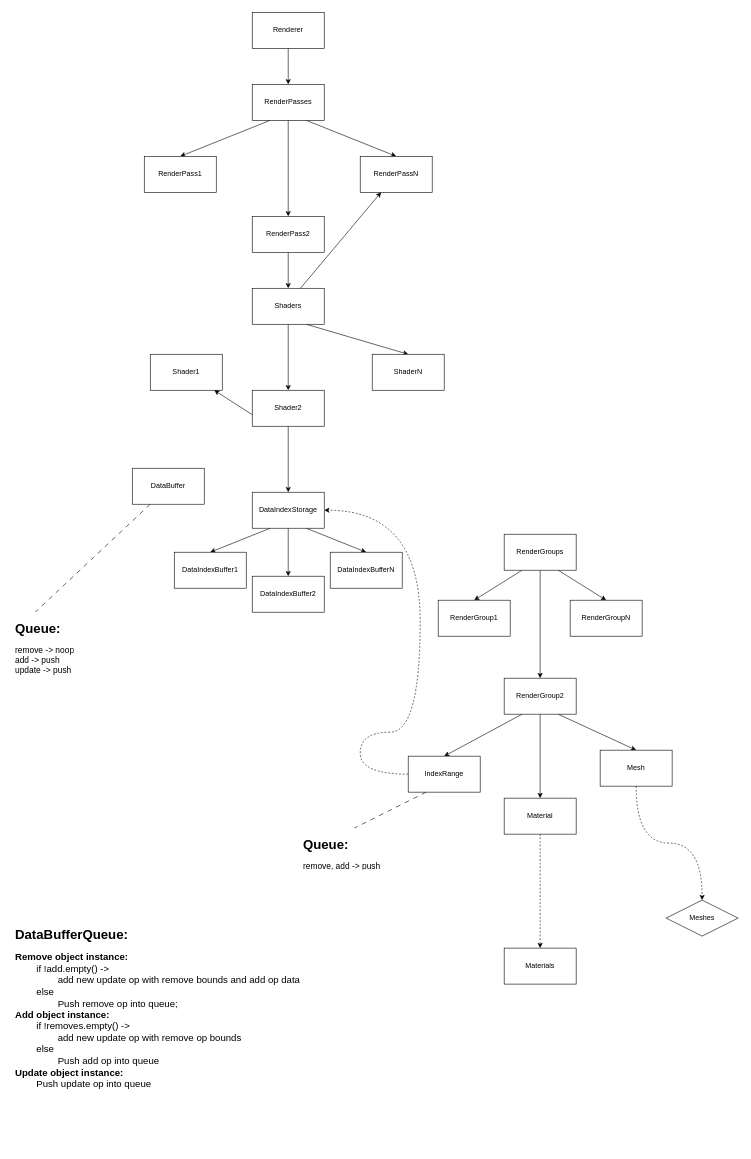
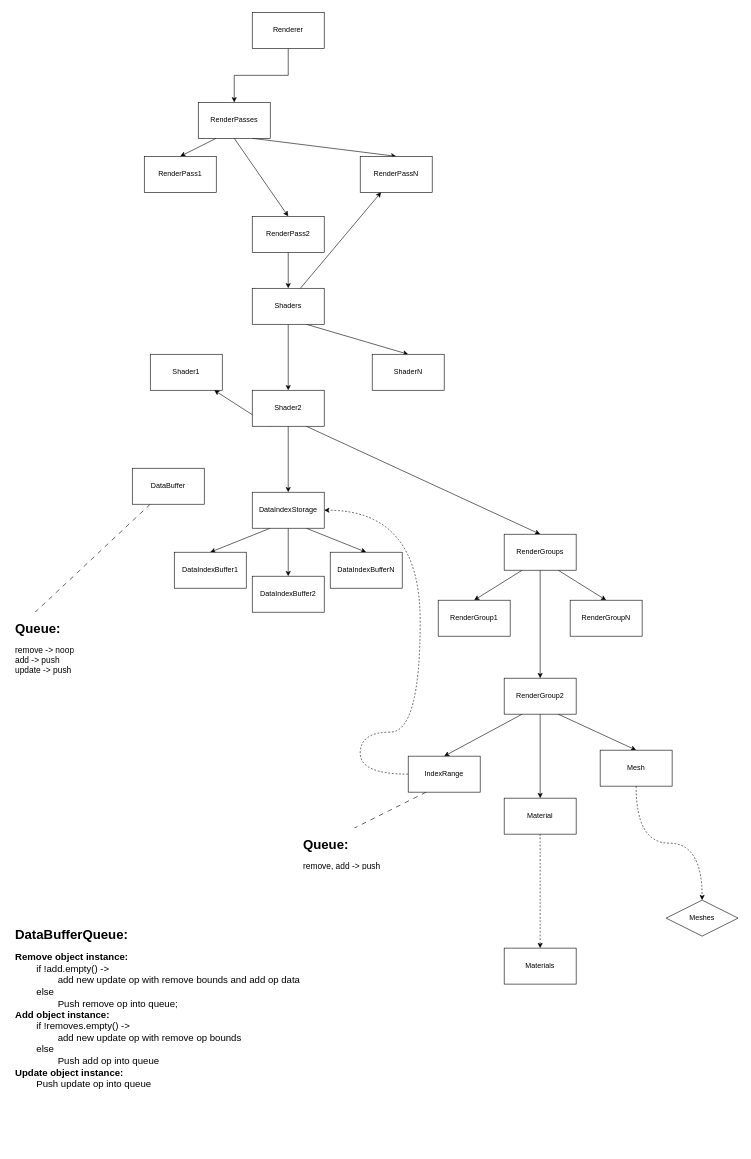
  <mxCell id="0" />
  <mxCell id="1" parent="0" />
  <mxCell id="2" style="edgeStyle=orthogonalEdgeStyle;rounded=0;orthogonalLoop=1;jettySize=auto;html=1;exitX=0.5;exitY=1;exitDx=0;exitDy=0;entryX=0.5;entryY=0;entryDx=0;entryDy=0;" edge="1" parent="1" source="3" target="7"><mxGeometry relative="1" as="geometry" /></mxCell>
  <mxCell id="3" value="Renderer" style="rounded=0;whiteSpace=wrap;html=1;" vertex="1" parent="1"><mxGeometry x="420" y="20" width="120" height="60" as="geometry" /></mxCell>
  <mxCell id="4" style="rounded=0;orthogonalLoop=1;jettySize=auto;html=1;exitX=0.25;exitY=1;exitDx=0;exitDy=0;entryX=0.5;entryY=0;entryDx=0;entryDy=0;" edge="1" parent="1" source="7" target="8"><mxGeometry relative="1" as="geometry" /></mxCell>
  <mxCell id="5" style="edgeStyle=none;rounded=0;orthogonalLoop=1;jettySize=auto;html=1;exitX=0.5;exitY=1;exitDx=0;exitDy=0;entryX=0.5;entryY=0;entryDx=0;entryDy=0;strokeColor=default;align=center;verticalAlign=middle;fontFamily=Helvetica;fontSize=11;fontColor=default;labelBackgroundColor=default;endArrow=classic;" edge="1" parent="1" source="7" target="10"><mxGeometry relative="1" as="geometry" /></mxCell>
  <mxCell id="6" style="edgeStyle=none;rounded=0;orthogonalLoop=1;jettySize=auto;html=1;exitX=0.75;exitY=1;exitDx=0;exitDy=0;entryX=0.5;entryY=0;entryDx=0;entryDy=0;strokeColor=default;align=center;verticalAlign=middle;fontFamily=Helvetica;fontSize=11;fontColor=default;labelBackgroundColor=default;endArrow=classic;" edge="1" parent="1" source="7" target="11"><mxGeometry relative="1" as="geometry" /></mxCell>
- <mxCell id="7" value="RenderPasses" style="rounded=0;whiteSpace=wrap;html=1;" vertex="1" parent="1"><mxGeometry x="420" y="140" width="120" height="60" as="geometry" /></mxCell>
+ <mxCell id="7" value="RenderPasses" style="rounded=0;whiteSpace=wrap;html=1;" vertex="1" parent="1"><mxGeometry x="330" y="170" width="120" height="60" as="geometry" /></mxCell>
  <mxCell id="8" value="RenderPass1" style="rounded=0;whiteSpace=wrap;html=1;" vertex="1" parent="1"><mxGeometry x="240" y="260" width="120" height="60" as="geometry" /></mxCell>
  <mxCell id="9" style="edgeStyle=none;rounded=0;orthogonalLoop=1;jettySize=auto;html=1;exitX=0.5;exitY=1;exitDx=0;exitDy=0;entryX=0.5;entryY=0;entryDx=0;entryDy=0;strokeColor=default;align=center;verticalAlign=middle;fontFamily=Helvetica;fontSize=11;fontColor=default;labelBackgroundColor=default;endArrow=classic;" edge="1" parent="1" source="10" target="15"><mxGeometry relative="1" as="geometry" /></mxCell>
  <mxCell id="10" value="RenderPass2" style="rounded=0;whiteSpace=wrap;html=1;" vertex="1" parent="1"><mxGeometry x="420" y="360" width="120" height="60" as="geometry" /></mxCell>
  <mxCell id="11" value="RenderPassN" style="rounded=0;whiteSpace=wrap;html=1;" vertex="1" parent="1"><mxGeometry x="600" y="260" width="120" height="60" as="geometry" /></mxCell>
  <mxCell id="12" style="edgeStyle=none;rounded=0;orthogonalLoop=1;jettySize=auto;html=1;exitX=0.25;exitY=1;exitDx=0;exitDy=0;strokeColor=default;align=center;verticalAlign=middle;fontFamily=Helvetica;fontSize=11;fontColor=default;labelBackgroundColor=default;endArrow=classic;" edge="1" parent="1" source="15" target="11"><mxGeometry relative="1" as="geometry" /></mxCell>
  <mxCell id="13" style="edgeStyle=none;rounded=0;orthogonalLoop=1;jettySize=auto;html=1;exitX=0.5;exitY=1;exitDx=0;exitDy=0;entryX=0.5;entryY=0;entryDx=0;entryDy=0;strokeColor=default;align=center;verticalAlign=middle;fontFamily=Helvetica;fontSize=11;fontColor=default;labelBackgroundColor=default;endArrow=classic;" edge="1" parent="1" source="15" target="20"><mxGeometry relative="1" as="geometry" /></mxCell>
  <mxCell id="14" style="edgeStyle=none;rounded=0;orthogonalLoop=1;jettySize=auto;html=1;exitX=0.75;exitY=1;exitDx=0;exitDy=0;entryX=0.5;entryY=0;entryDx=0;entryDy=0;strokeColor=default;align=center;verticalAlign=middle;fontFamily=Helvetica;fontSize=11;fontColor=default;labelBackgroundColor=default;endArrow=classic;" edge="1" parent="1" source="15" target="21"><mxGeometry relative="1" as="geometry" /></mxCell>
  <mxCell id="15" value="Shaders" style="rounded=0;whiteSpace=wrap;html=1;" vertex="1" parent="1"><mxGeometry x="420" y="480" width="120" height="60" as="geometry" /></mxCell>
  <mxCell id="16" value="&lt;div&gt;Shader1&lt;/div&gt;" style="rounded=0;whiteSpace=wrap;html=1;" vertex="1" parent="1"><mxGeometry x="250" y="590" width="120" height="60" as="geometry" /></mxCell>
+ <mxCell id="17" style="edgeStyle=none;rounded=0;orthogonalLoop=1;jettySize=auto;html=1;exitX=0.75;exitY=1;exitDx=0;exitDy=0;entryX=0.5;entryY=0;entryDx=0;entryDy=0;strokeColor=default;align=center;verticalAlign=middle;fontFamily=Helvetica;fontSize=11;fontColor=default;labelBackgroundColor=default;endArrow=classic;" edge="1" parent="1" source="20" target="25"><mxGeometry relative="1" as="geometry" /></mxCell>
  <mxCell id="18" style="edgeStyle=none;rounded=0;orthogonalLoop=1;jettySize=auto;html=1;exitX=0.25;exitY=1;exitDx=0;exitDy=0;strokeColor=default;align=center;verticalAlign=middle;fontFamily=Helvetica;fontSize=11;fontColor=default;labelBackgroundColor=default;endArrow=classic;" edge="1" parent="1" source="20" target="16"><mxGeometry relative="1" as="geometry" /></mxCell>
  <mxCell id="19" style="edgeStyle=none;rounded=0;orthogonalLoop=1;jettySize=auto;html=1;exitX=0.5;exitY=1;exitDx=0;exitDy=0;strokeColor=default;align=center;verticalAlign=middle;fontFamily=Helvetica;fontSize=11;fontColor=default;labelBackgroundColor=default;endArrow=classic;entryX=0.5;entryY=0;entryDx=0;entryDy=0;" edge="1" parent="1" source="20" target="31"><mxGeometry relative="1" as="geometry" /></mxCell>
  <mxCell id="20" value="Shader2" style="rounded=0;whiteSpace=wrap;html=1;" vertex="1" parent="1"><mxGeometry x="420" y="650" width="120" height="60" as="geometry" /></mxCell>
  <mxCell id="21" value="ShaderN" style="rounded=0;whiteSpace=wrap;html=1;" vertex="1" parent="1"><mxGeometry x="620" y="590" width="120" height="60" as="geometry" /></mxCell>
  <mxCell id="22" style="edgeStyle=none;rounded=0;orthogonalLoop=1;jettySize=auto;html=1;exitX=0.25;exitY=1;exitDx=0;exitDy=0;entryX=0.5;entryY=0;entryDx=0;entryDy=0;strokeColor=default;align=center;verticalAlign=middle;fontFamily=Helvetica;fontSize=11;fontColor=default;labelBackgroundColor=default;endArrow=classic;" edge="1" parent="1" source="25" target="35"><mxGeometry relative="1" as="geometry" /></mxCell>
  <mxCell id="23" style="edgeStyle=none;rounded=0;orthogonalLoop=1;jettySize=auto;html=1;exitX=0.5;exitY=1;exitDx=0;exitDy=0;entryX=0.5;entryY=0;entryDx=0;entryDy=0;strokeColor=default;align=center;verticalAlign=middle;fontFamily=Helvetica;fontSize=11;fontColor=default;labelBackgroundColor=default;endArrow=classic;" edge="1" parent="1" source="25" target="39"><mxGeometry relative="1" as="geometry" /></mxCell>
  <mxCell id="24" style="edgeStyle=none;rounded=0;orthogonalLoop=1;jettySize=auto;html=1;exitX=0.75;exitY=1;exitDx=0;exitDy=0;entryX=0.5;entryY=0;entryDx=0;entryDy=0;strokeColor=default;align=center;verticalAlign=middle;fontFamily=Helvetica;fontSize=11;fontColor=default;labelBackgroundColor=default;endArrow=classic;" edge="1" parent="1" source="25" target="40"><mxGeometry relative="1" as="geometry" /></mxCell>
  <mxCell id="25" value="RenderGroups" style="rounded=0;whiteSpace=wrap;html=1;" vertex="1" parent="1"><mxGeometry x="840" y="890" width="120" height="60" as="geometry" /></mxCell>
  <mxCell id="26" style="rounded=0;orthogonalLoop=1;jettySize=auto;html=1;exitX=0.25;exitY=1;exitDx=0;exitDy=0;dashed=1;strokeColor=default;align=center;verticalAlign=middle;fontFamily=Helvetica;fontSize=11;fontColor=default;labelBackgroundColor=default;endArrow=classic;dashPattern=8 8;entryX=0.25;entryY=0;entryDx=0;entryDy=0;" edge="1" parent="1" source="27" target="50"><mxGeometry relative="1" as="geometry"><mxPoint x="130" y="1020" as="targetPoint" /></mxGeometry></mxCell>
  <mxCell id="27" value="DataBuffer" style="rounded=0;whiteSpace=wrap;html=1;" vertex="1" parent="1"><mxGeometry x="220" y="780" width="120" height="60" as="geometry" /></mxCell>
  <mxCell id="28" style="edgeStyle=none;rounded=0;orthogonalLoop=1;jettySize=auto;html=1;exitX=0.25;exitY=1;exitDx=0;exitDy=0;entryX=0.5;entryY=0;entryDx=0;entryDy=0;strokeColor=default;align=center;verticalAlign=middle;fontFamily=Helvetica;fontSize=11;fontColor=default;labelBackgroundColor=default;endArrow=classic;" edge="1" parent="1" source="31" target="32"><mxGeometry relative="1" as="geometry" /></mxCell>
  <mxCell id="29" style="edgeStyle=none;rounded=0;orthogonalLoop=1;jettySize=auto;html=1;exitX=0.5;exitY=1;exitDx=0;exitDy=0;entryX=0.5;entryY=0;entryDx=0;entryDy=0;strokeColor=default;align=center;verticalAlign=middle;fontFamily=Helvetica;fontSize=11;fontColor=default;labelBackgroundColor=default;endArrow=classic;" edge="1" parent="1" source="31" target="33"><mxGeometry relative="1" as="geometry" /></mxCell>
  <mxCell id="30" style="edgeStyle=none;rounded=0;orthogonalLoop=1;jettySize=auto;html=1;exitX=0.75;exitY=1;exitDx=0;exitDy=0;entryX=0.5;entryY=0;entryDx=0;entryDy=0;strokeColor=default;align=center;verticalAlign=middle;fontFamily=Helvetica;fontSize=11;fontColor=default;labelBackgroundColor=default;endArrow=classic;" edge="1" parent="1" source="31" target="34"><mxGeometry relative="1" as="geometry" /></mxCell>
  <mxCell id="31" value="DataIndexStorage" style="rounded=0;whiteSpace=wrap;html=1;" vertex="1" parent="1"><mxGeometry x="420" y="820" width="120" height="60" as="geometry" /></mxCell>
  <mxCell id="32" value="DataIndexBuffer1" style="rounded=0;whiteSpace=wrap;html=1;" vertex="1" parent="1"><mxGeometry x="290" y="920" width="120" height="60" as="geometry" /></mxCell>
  <mxCell id="33" value="DataIndexBuffer2" style="rounded=0;whiteSpace=wrap;html=1;" vertex="1" parent="1"><mxGeometry x="420" y="960" width="120" height="60" as="geometry" /></mxCell>
  <mxCell id="34" value="DataIndexBufferN" style="rounded=0;whiteSpace=wrap;html=1;" vertex="1" parent="1"><mxGeometry x="550" y="920" width="120" height="60" as="geometry" /></mxCell>
  <mxCell id="35" value="RenderGroup1" style="rounded=0;whiteSpace=wrap;html=1;" vertex="1" parent="1"><mxGeometry x="730" y="1000" width="120" height="60" as="geometry" /></mxCell>
  <mxCell id="36" style="edgeStyle=none;rounded=0;orthogonalLoop=1;jettySize=auto;html=1;exitX=0.5;exitY=1;exitDx=0;exitDy=0;entryX=0.5;entryY=0;entryDx=0;entryDy=0;strokeColor=default;align=center;verticalAlign=middle;fontFamily=Helvetica;fontSize=11;fontColor=default;labelBackgroundColor=default;endArrow=classic;" edge="1" parent="1" source="39" target="42"><mxGeometry relative="1" as="geometry" /></mxCell>
  <mxCell id="37" style="edgeStyle=none;rounded=0;orthogonalLoop=1;jettySize=auto;html=1;exitX=0.75;exitY=1;exitDx=0;exitDy=0;entryX=0.5;entryY=0;entryDx=0;entryDy=0;strokeColor=default;align=center;verticalAlign=middle;fontFamily=Helvetica;fontSize=11;fontColor=default;labelBackgroundColor=default;endArrow=classic;" edge="1" parent="1" source="39" target="44"><mxGeometry relative="1" as="geometry" /></mxCell>
  <mxCell id="38" style="edgeStyle=none;rounded=0;orthogonalLoop=1;jettySize=auto;html=1;exitX=0.25;exitY=1;exitDx=0;exitDy=0;entryX=0.5;entryY=0;entryDx=0;entryDy=0;strokeColor=default;align=center;verticalAlign=middle;fontFamily=Helvetica;fontSize=11;fontColor=default;labelBackgroundColor=default;endArrow=classic;" edge="1" parent="1" source="39" target="49"><mxGeometry relative="1" as="geometry" /></mxCell>
  <mxCell id="39" value="RenderGroup2" style="rounded=0;whiteSpace=wrap;html=1;" vertex="1" parent="1"><mxGeometry x="840" y="1130" width="120" height="60" as="geometry" /></mxCell>
  <mxCell id="40" value="RenderGroupN" style="rounded=0;whiteSpace=wrap;html=1;" vertex="1" parent="1"><mxGeometry x="950" y="1000" width="120" height="60" as="geometry" /></mxCell>
  <mxCell id="41" style="edgeStyle=orthogonalEdgeStyle;rounded=0;orthogonalLoop=1;jettySize=auto;html=1;exitX=0.5;exitY=1;exitDx=0;exitDy=0;entryX=0.5;entryY=0;entryDx=0;entryDy=0;dashed=1;strokeColor=default;align=center;verticalAlign=middle;fontFamily=Helvetica;fontSize=11;fontColor=default;labelBackgroundColor=default;endArrow=classic;curved=1;" edge="1" parent="1" source="42" target="45"><mxGeometry relative="1" as="geometry" /></mxCell>
  <mxCell id="42" value="Material" style="rounded=0;whiteSpace=wrap;html=1;" vertex="1" parent="1"><mxGeometry x="840" y="1330" width="120" height="60" as="geometry" /></mxCell>
  <mxCell id="43" style="edgeStyle=orthogonalEdgeStyle;rounded=0;orthogonalLoop=1;jettySize=auto;html=1;exitX=0.5;exitY=1;exitDx=0;exitDy=0;entryX=0.5;entryY=0;entryDx=0;entryDy=0;dashed=1;strokeColor=default;align=center;verticalAlign=middle;fontFamily=Helvetica;fontSize=11;fontColor=default;labelBackgroundColor=default;endArrow=classic;curved=1;" edge="1" parent="1" source="44" target="46"><mxGeometry relative="1" as="geometry" /></mxCell>
  <mxCell id="44" value="Mesh" style="rounded=0;whiteSpace=wrap;html=1;" vertex="1" parent="1"><mxGeometry x="1000" y="1250" width="120" height="60" as="geometry" /></mxCell>
  <mxCell id="45" value="Materials" style="rounded=0;whiteSpace=wrap;html=1;" vertex="1" parent="1"><mxGeometry x="840" y="1580" width="120" height="60" as="geometry" /></mxCell>
  <mxCell id="46" value="Meshes" style="rhombus;whiteSpace=wrap;html=1;" vertex="1" parent="1"><mxGeometry x="1110" y="1500" width="120" height="60" as="geometry" /></mxCell>
  <mxCell id="47" style="edgeStyle=orthogonalEdgeStyle;rounded=0;orthogonalLoop=1;jettySize=auto;html=1;exitX=0;exitY=0.5;exitDx=0;exitDy=0;entryX=1;entryY=0.5;entryDx=0;entryDy=0;strokeColor=default;align=center;verticalAlign=middle;fontFamily=Helvetica;fontSize=11;fontColor=default;labelBackgroundColor=default;endArrow=classic;curved=1;dashed=1;" edge="1" parent="1" source="49" target="31"><mxGeometry relative="1" as="geometry"><Array as="points"><mxPoint x="600" y="1290" /><mxPoint x="600" y="1220" /><mxPoint x="700" y="1220" /><mxPoint x="700" y="850" /></Array></mxGeometry></mxCell>
  <mxCell id="48" style="edgeStyle=none;rounded=0;orthogonalLoop=1;jettySize=auto;html=1;exitX=0.25;exitY=1;exitDx=0;exitDy=0;entryX=0.5;entryY=0;entryDx=0;entryDy=0;dashed=1;dashPattern=8 8;strokeColor=default;align=center;verticalAlign=middle;fontFamily=Helvetica;fontSize=11;fontColor=default;labelBackgroundColor=default;endArrow=classic;" edge="1" parent="1" source="49" target="51"><mxGeometry relative="1" as="geometry" /></mxCell>
  <mxCell id="49" value="IndexRange" style="rounded=0;whiteSpace=wrap;html=1;" vertex="1" parent="1"><mxGeometry x="680" y="1260" width="120" height="60" as="geometry" /></mxCell>
  <mxCell id="50" value="&lt;h1&gt;Queue:&lt;/h1&gt;&lt;div style=&quot;font-size: 14px;&quot;&gt;remove -&amp;gt; noop&lt;/div&gt;&lt;div style=&quot;font-size: 14px;&quot;&gt;add -&amp;gt; push&lt;/div&gt;&lt;div style=&quot;font-size: 14px;&quot;&gt;update -&amp;gt; push&lt;br&gt;&lt;/div&gt;" style="text;html=1;spacing=5;spacingTop=-20;whiteSpace=wrap;overflow=hidden;rounded=0;fontFamily=Helvetica;fontSize=11;fontColor=default;labelBackgroundColor=default;" vertex="1" parent="1"><mxGeometry x="20" y="1030" width="110" height="110" as="geometry" /></mxCell>
  <mxCell id="51" value="&lt;h1&gt;Queue:&lt;/h1&gt;&lt;font style=&quot;font-size: 14px;&quot;&gt;remove, add -&amp;gt; push&lt;/font&gt;" style="text;html=1;spacing=5;spacingTop=-20;whiteSpace=wrap;overflow=hidden;rounded=0;fontFamily=Helvetica;fontSize=11;fontColor=default;labelBackgroundColor=default;" vertex="1" parent="1"><mxGeometry x="500" y="1390" width="140" height="60" as="geometry" /></mxCell>
  <mxCell id="52" value="&lt;h1&gt;DataBufferQueue:&lt;/h1&gt;&lt;div style=&quot;font-size: 16px;&quot;&gt;&lt;b&gt;Remove object instance:&lt;/b&gt;&lt;/div&gt;&lt;div style=&quot;font-size: 16px;&quot;&gt;&lt;b&gt;&lt;span style=&quot;white-space: pre;&quot;&gt;&#09;&lt;/span&gt;&lt;/b&gt;if !add.empty() -&amp;gt;&lt;/div&gt;&lt;div style=&quot;font-size: 16px;&quot;&gt;&lt;span style=&quot;white-space: pre;&quot;&gt;&#09;&lt;/span&gt;&lt;span style=&quot;white-space: pre;&quot;&gt;&#09;&lt;/span&gt;add new update op with remove bounds and add op data&lt;/div&gt;&lt;div style=&quot;font-size: 16px;&quot;&gt;&lt;span style=&quot;white-space: pre;&quot;&gt;&#09;&lt;/span&gt;else&lt;br&gt;&lt;/div&gt;&lt;div style=&quot;font-size: 16px;&quot;&gt;&lt;b&gt;&lt;span style=&quot;white-space: pre;&quot;&gt;&#09;&lt;/span&gt;&lt;/b&gt;&lt;span style=&quot;white-space: pre;&quot;&gt;&#09;&lt;/span&gt;Push remove op into queue;&lt;/div&gt;&lt;div style=&quot;font-size: 16px;&quot;&gt;&lt;b&gt;Add object instance:&lt;/b&gt;&lt;/div&gt;&lt;div style=&quot;font-size: 16px;&quot;&gt;&lt;b&gt;&lt;span style=&quot;white-space: pre;&quot;&gt;&#09;&lt;/span&gt;&lt;/b&gt;if !removes.empty() -&amp;gt; &lt;br&gt;&lt;/div&gt;&lt;div style=&quot;font-size: 16px;&quot;&gt;&lt;span style=&quot;white-space: pre;&quot;&gt;&#09;&lt;/span&gt;&lt;span style=&quot;white-space: pre;&quot;&gt;&#09;&lt;/span&gt;add new update op with remove op bounds&lt;/div&gt;&lt;div style=&quot;font-size: 16px;&quot;&gt;&lt;span style=&quot;white-space: pre;&quot;&gt;&#09;&lt;/span&gt;else&lt;/div&gt;&lt;div style=&quot;font-size: 16px;&quot;&gt;&lt;span style=&quot;white-space: pre;&quot;&gt;&#09;&lt;/span&gt;&lt;span style=&quot;white-space: pre;&quot;&gt;&#09;&lt;/span&gt;Push add op into queue &lt;br&gt;&lt;/div&gt;&lt;div style=&quot;font-size: 16px;&quot;&gt;&lt;b&gt;Update object instance:&lt;/b&gt;&lt;/div&gt;&lt;div style=&quot;font-size: 16px;&quot;&gt;&lt;b&gt;&lt;span style=&quot;white-space: pre;&quot;&gt;&#09;&lt;/span&gt;&lt;/b&gt;Push update op into queue&lt;br&gt;&lt;/div&gt;&lt;div style=&quot;font-size: 16px;&quot;&gt;&lt;b&gt;&lt;span style=&quot;white-space: pre;&quot;&gt;&#09;&lt;/span&gt;&lt;br&gt;&lt;/b&gt;&lt;/div&gt;" style="text;html=1;spacing=5;spacingTop=-20;whiteSpace=wrap;overflow=hidden;rounded=0;fontFamily=Helvetica;fontSize=11;fontColor=default;labelBackgroundColor=default;" vertex="1" parent="1"><mxGeometry x="20" y="1540" width="590" height="370" as="geometry" /></mxCell>
